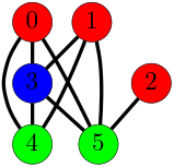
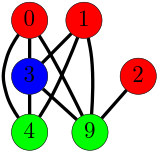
  graph {
    splines=true
    node [color=black fillcolor=red fixedsize=true fontname="Latin Modern Math" fontsize=42 penwidth=1 shape=circle style=filled]
    edge [color=black penwidth=6 style=bold]
    0 [height=0.91667 width=0.91667]
    3 [fillcolor=blue height=0.91667 width=0.91667]
    4 [fillcolor=green height=0.91667 width=0.91667]
-   5 [fillcolor=green height=0.91667 width=0.91667]
+   5 [fillcolor=green height=0.91667 label=9 width=0.91667]
    1 [height=0.91667 width=0.91667]
    2 [height=0.91667 width=0.91667]
    0 -- 3
    0 -- 4
    0 -- 5
    3 -- 4
    3 -- 5
    1 -- 3
    1 -- 4
    1 -- 5
    2 -- 5
  }
